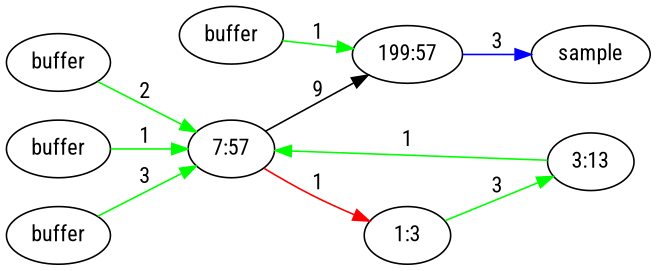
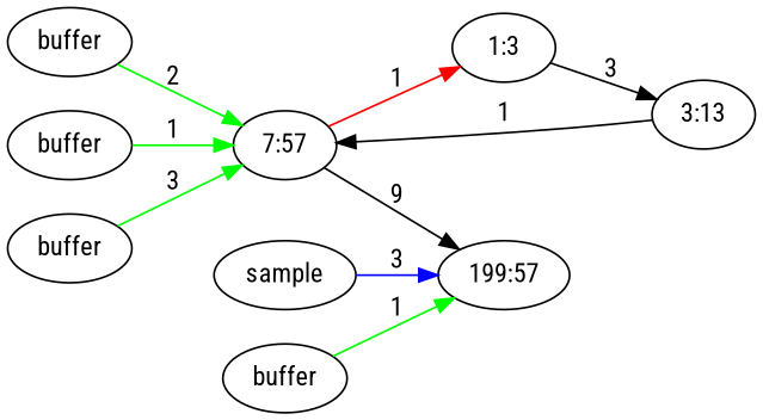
  digraph {
    fontname="Roboto Condensed"
    rankdir=LR
    node [fontname="Roboto Condensed"]
    edge [color=green fontname="Roboto Condensed"]
    n1 [label=sample]
    n2 [label="199:57"]
    n3 [label="7:57"]
    n4 [label="1:3"]
    n5 [label=buffer]
    n6 [label=buffer]
    n7 [label="3:13"]
    n8 [label=buffer]
    n9 [label=buffer]
-   n2 -> n1 [color=blue label=3]
+   n1 -> n2 [color=blue label=3]
    n3 -> n2 [color=black label=9]
    n3 -> n4 [color=red label=1]
-   n4 -> n7 [label=3]
+   n4 -> n7 [color=black label=3]
    n5 -> n3 [label=2]
    n6 -> n3 [label=1]
-   n7 -> n3 [label=1]
+   n7 -> n3 [color=black label=1]
    n8 -> n2 [label=1]
    n9 -> n3 [label=3]
  }
